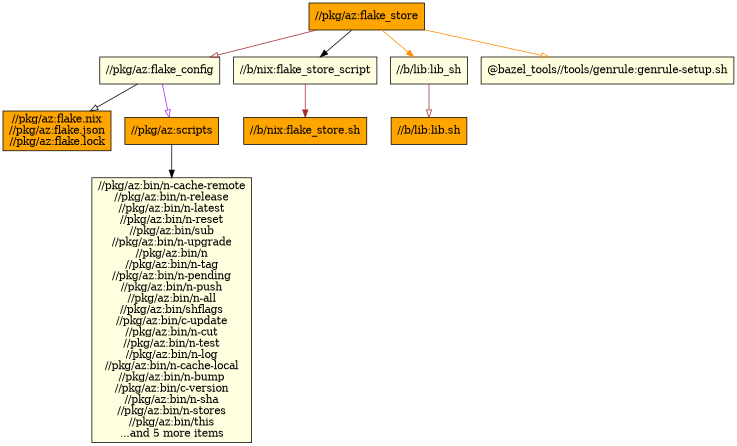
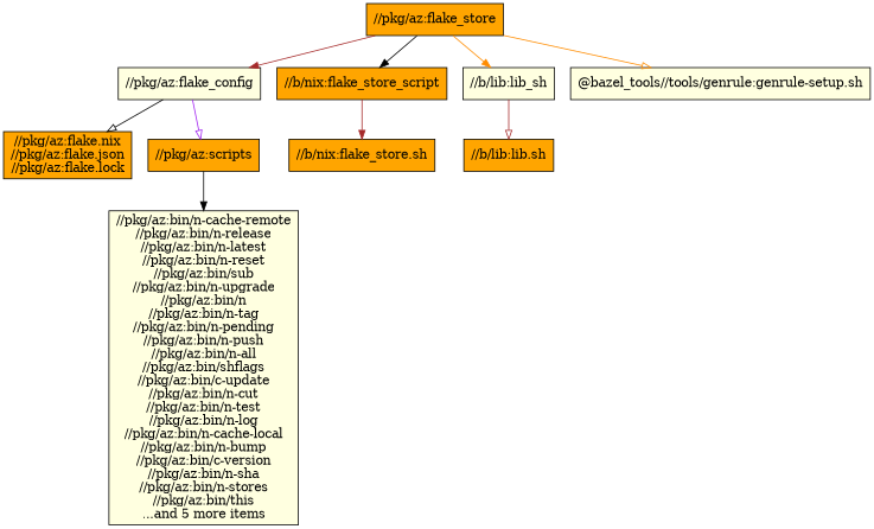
  digraph {
    node [fillcolor=orange shape=box style=filled]
    edge [arrowhead=normal color=black]
    "//pkg/az:flake_config" [fillcolor=lightyellow]
    "//pkg/az:flake_store"
-   "//b/nix:flake_store_script" [fillcolor=lightyellow]
+   "//b/nix:flake_store_script"
    "//b/lib:lib_sh" [fillcolor=lightyellow]
    "@bazel_tools//tools/genrule:genrule-setup.sh" [fillcolor=lightyellow]
    "//pkg/az:flake.nix\n//pkg/az:flake.json\n//pkg/az:flake.lock"
    "//pkg/az:scripts"
    "//b/nix:flake_store.sh"
    "//b/lib:lib.sh"
    "//pkg/az:bin/n-cache-remote\n//pkg/az:bin/n-release\n//pkg/az:bin/n-latest\n//pkg/az:bin/n-reset\n//pkg/az:bin/sub\n//pkg/az:bin/n-upgrade\n//pkg/az:bin/n\n//pkg/az:bin/n-tag\n//pkg/az:bin/n-pending\n//pkg/az:bin/n-push\n//pkg/az:bin/n-all\n//pkg/az:bin/shflags\n//pkg/az:bin/c-update\n//pkg/az:bin/n-cut\n//pkg/az:bin/n-test\n//pkg/az:bin/n-log\n//pkg/az:bin/n-cache-local\n//pkg/az:bin/n-bump\n//pkg/az:bin/c-version\n//pkg/az:bin/n-sha\n//pkg/az:bin/n-stores\n//pkg/az:bin/this\n...and 5 more items" [fillcolor=lightyellow]
    "//pkg/az:flake_config" -> "//pkg/az:flake.nix\n//pkg/az:flake.json\n//pkg/az:flake.lock" [arrowhead=onormal]
    "//pkg/az:flake_config" -> "//pkg/az:scripts" [arrowhead=onormal color=purple]
-   "//pkg/az:flake_store" -> "//pkg/az:flake_config" [arrowhead=onormal color=brown]
+   "//pkg/az:flake_store" -> "//pkg/az:flake_config" [color=brown]
    "//pkg/az:flake_store" -> "//b/nix:flake_store_script"
    "//pkg/az:flake_store" -> "//b/lib:lib_sh" [color=darkorange]
    "//pkg/az:flake_store" -> "@bazel_tools//tools/genrule:genrule-setup.sh" [arrowhead=onormal color=darkorange]
    "//b/nix:flake_store_script" -> "//b/nix:flake_store.sh" [color=brown]
    "//b/lib:lib_sh" -> "//b/lib:lib.sh" [arrowhead=onormal color=brown]
    "//pkg/az:scripts" -> "//pkg/az:bin/n-cache-remote\n//pkg/az:bin/n-release\n//pkg/az:bin/n-latest\n//pkg/az:bin/n-reset\n//pkg/az:bin/sub\n//pkg/az:bin/n-upgrade\n//pkg/az:bin/n\n//pkg/az:bin/n-tag\n//pkg/az:bin/n-pending\n//pkg/az:bin/n-push\n//pkg/az:bin/n-all\n//pkg/az:bin/shflags\n//pkg/az:bin/c-update\n//pkg/az:bin/n-cut\n//pkg/az:bin/n-test\n//pkg/az:bin/n-log\n//pkg/az:bin/n-cache-local\n//pkg/az:bin/n-bump\n//pkg/az:bin/c-version\n//pkg/az:bin/n-sha\n//pkg/az:bin/n-stores\n//pkg/az:bin/this\n...and 5 more items"
  }
